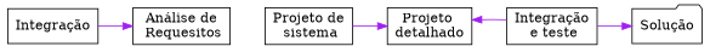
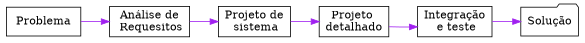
  digraph {
    rankdir=LR
    node [shape=box]
    edge [color=purple]
-   n1 [label="Integração"]
+   n1 [label=Problema]
    n2 [label="Análise de\n Requesitos"]
    n3 [label="Projeto de\n sistema"]
    n4 [label="Projeto \ndetalhado"]
    n5 [label="Integração\n e teste"]
    n6 [label="Solução" shape=folder]
    n1 -> n2
+   n2 -> n3
    n3 -> n4
-   n5 -> n4
+   n4 -> n5
    n5 -> n6
  }
